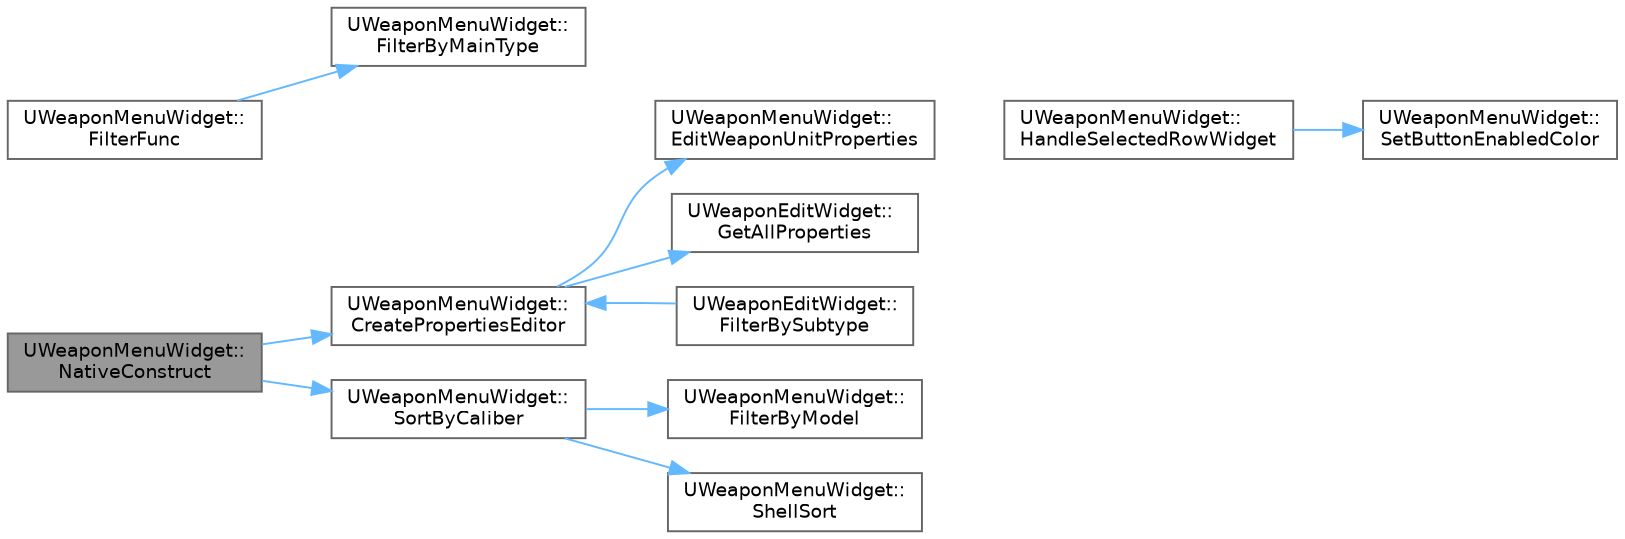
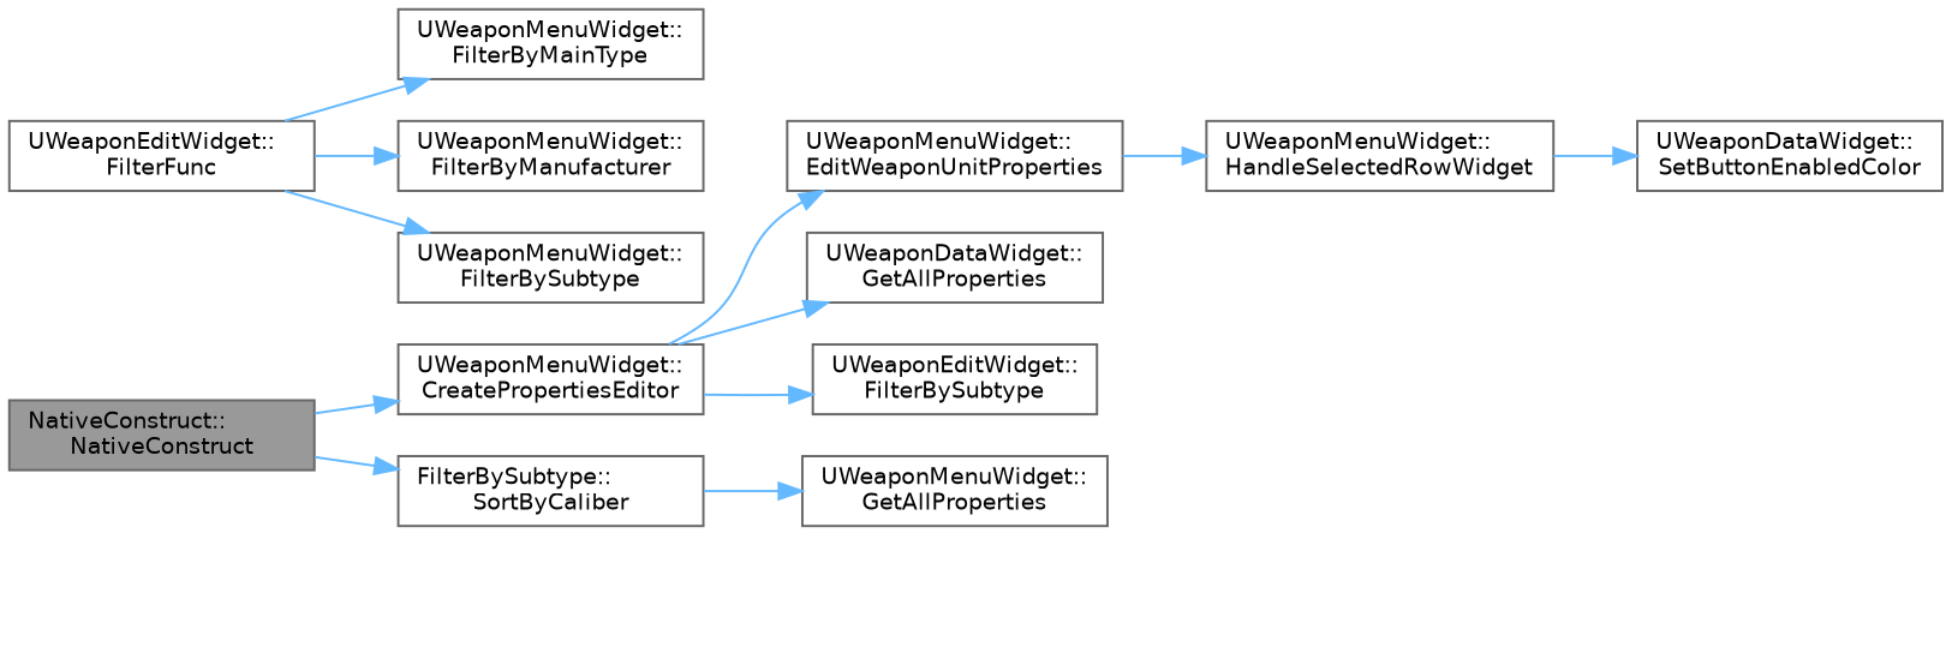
  digraph {
    rankdir=LR
    node [color=grey40 fillcolor=white fontname=Helvetica fontsize=10 shape=box style=filled]
    edge [color=steelblue1 fontname=Helvetica fontsize=10 labelfontname=Helvetica labelfontsize=10 style=solid]
-   n1 [color=gray40 fillcolor=grey60 fontcolor=black height=0.2 label="UWeaponMenuWidget::\lNativeConstruct" width=0.4]
+   n1 [color=gray40 fillcolor=grey60 fontcolor=black height=0.2 label="NativeConstruct::\lNativeConstruct" width=0.4]
    n2 [height=0.2 label="UWeaponMenuWidget::\lCreatePropertiesEditor" width=0.4]
-   n3 [height=0.2 label="UWeaponMenuWidget::\lSortByCaliber" width=0.4]
+   n3 [height=0.2 label="FilterBySubtype::\lSortByCaliber" width=0.4]
    n4 [height=0.2 label="UWeaponMenuWidget::\lEditWeaponUnitProperties" width=0.4]
-   n5 [height=0.2 label="UWeaponEditWidget::\lGetAllProperties" width=0.4]
+   n5 [height=0.2 label="UWeaponDataWidget::\lGetAllProperties" width=0.4]
    n6 [height=0.2 label="UWeaponEditWidget::\lFilterBySubtype" width=0.4]
-   n7 [height=0.2 label="UWeaponMenuWidget::\lFilterFunc" width=0.4]
+   n7 [height=0.2 label="UWeaponEditWidget::\lFilterFunc" width=0.4]
    n8 [height=0.2 label="UWeaponMenuWidget::\lFilterByMainType" width=0.4]
-   n11 [height=0.2 label="UWeaponMenuWidget::\lFilterByModel" width=0.4]
-   n12 [height=0.2 label="UWeaponMenuWidget::\lShellSort" width=0.4]
+   n9 [height=0.2 label="UWeaponMenuWidget::\lFilterByManufacturer" width=0.4]
+   n10 [height=0.2 label="UWeaponMenuWidget::\lFilterBySubtype" width=0.4]
+   n11 [height=0.2 label="UWeaponMenuWidget::\lGetAllProperties" width=0.4]
    n13 [height=0.2 label="UWeaponMenuWidget::\lHandleSelectedRowWidget" width=0.4]
-   n14 [height=0.2 label="UWeaponMenuWidget::\lSetButtonEnabledColor" width=0.4]
+   n14 [height=0.2 label="UWeaponDataWidget::\lSetButtonEnabledColor" width=0.4]
    n1 -> n2
    n1 -> n3
    n2 -> n4
    n2 -> n5
-   n6 -> n2
+   n2 -> n6
    n3 -> n11
-   n3 -> n12
+   n4 -> n13
    n7 -> n8
+   n7 -> n9
+   n7 -> n10
    n13 -> n14
  }
